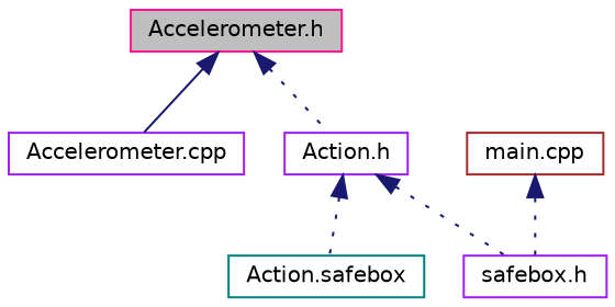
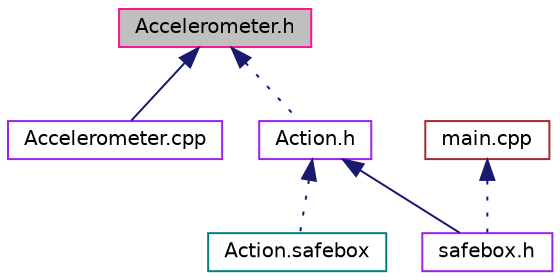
  digraph {
    node [color=purple fillcolor=white fontname=Helvetica fontsize=10 shape=record style=filled]
    edge [color=midnightblue dir=back fontname=Helvetica fontsize=10 labelfontname=Helvetica labelfontsize=10 style=dotted]
    n1 [color=deeppink fillcolor=grey75 fontcolor=black height=0.2 label="Accelerometer.h" width=0.4]
    n2 [height=0.2 label="Accelerometer.cpp" width=0.4]
    n3 [height=0.2 label="Action.h" width=0.4]
    n4 [color=teal height=0.2 label="Action.safebox" width=0.4]
    n5 [height=0.2 label="safebox.h" width=0.4]
    n6 [color=brown height=0.2 label="main.cpp" width=0.4]
    n1 -> n2 [style=solid]
    n1 -> n3
    n3 -> n4
-   n3 -> n5
+   n3 -> n5 [style=solid]
    n6 -> n5
  }
